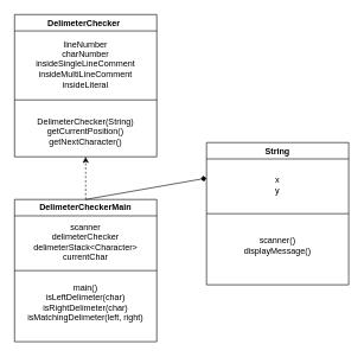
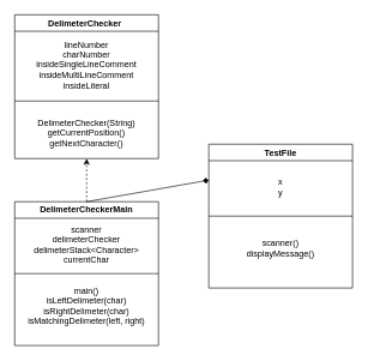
  <mxCell id="0" />
  <mxCell id="1" parent="0" />
  <mxCell id="2" value="DelimeterChecker&lt;span style=&quot;white-space: pre;&quot;&gt;&#09;&lt;/span&gt;" style="swimlane;whiteSpace=wrap;html=1;" vertex="1" parent="1"><mxGeometry x="20" y="20" width="200" height="200" as="geometry" /></mxCell>
  <mxCell id="3" value="lineNumber&lt;br&gt;charNumber&lt;br&gt;insideSingleLineComment&lt;br&gt;insideMultiLineComment&lt;br&gt;insideLiteral" style="text;html=1;strokeColor=none;fillColor=none;align=center;verticalAlign=middle;whiteSpace=wrap;rounded=0;" vertex="1" parent="2"><mxGeometry x="10" y="30" width="180" height="80" as="geometry" /></mxCell>
  <mxCell id="4" value="DelimeterChecker(String)&lt;br&gt;getCurrentPosition()&lt;br&gt;getNextCharacter()" style="text;html=1;strokeColor=none;fillColor=none;align=center;verticalAlign=middle;whiteSpace=wrap;rounded=0;" vertex="1" parent="2"><mxGeometry x="10" y="130" width="180" height="70" as="geometry" /></mxCell>
  <mxCell id="5" value="" style="endArrow=none;html=1;rounded=0;" edge="1" parent="1"><mxGeometry width="50" height="50" relative="1" as="geometry"><mxPoint x="20" y="140" as="sourcePoint" /><mxPoint x="220" y="140" as="targetPoint" /></mxGeometry></mxCell>
  <mxCell id="6" value="DelimeterCheckerMain" style="swimlane;whiteSpace=wrap;html=1;" vertex="1" parent="1"><mxGeometry x="20" y="280" width="200" height="200" as="geometry" /></mxCell>
  <mxCell id="7" value="scanner&lt;br&gt;delimeterChecker&lt;br&gt;delimeterStack&amp;lt;Character&amp;gt;&lt;br&gt;currentChar" style="text;html=1;strokeColor=none;fillColor=none;align=center;verticalAlign=middle;whiteSpace=wrap;rounded=0;" vertex="1" parent="6"><mxGeometry x="10" y="20" width="180" height="80" as="geometry" /></mxCell>
  <mxCell id="8" value="main()&lt;br&gt;isLeftDelimeter(char)&lt;br&gt;isRightDelimeter(char)&lt;br&gt;isMatchingDelimeter(left, right)" style="text;html=1;strokeColor=none;fillColor=none;align=center;verticalAlign=middle;whiteSpace=wrap;rounded=0;" vertex="1" parent="6"><mxGeometry x="10" y="110" width="180" height="70" as="geometry" /></mxCell>
  <mxCell id="9" value="" style="endArrow=classic;html=1;rounded=0;entryX=0.5;entryY=1;entryDx=0;entryDy=0;exitX=0.5;exitY=0;exitDx=0;exitDy=0;dashed=1;" edge="1" parent="1" source="6" target="2"><mxGeometry width="50" height="50" relative="1" as="geometry"><mxPoint x="90" y="300" as="sourcePoint" /><mxPoint x="140" y="250" as="targetPoint" /></mxGeometry></mxCell>
  <mxCell id="10" value="" style="endArrow=none;html=1;rounded=0;exitX=0;exitY=0.5;exitDx=0;exitDy=0;entryX=1;entryY=0.5;entryDx=0;entryDy=0;" edge="1" parent="1" source="6" target="6"><mxGeometry width="50" height="50" relative="1" as="geometry"><mxPoint x="90" y="290" as="sourcePoint" /><mxPoint x="140" y="240" as="targetPoint" /></mxGeometry></mxCell>
- <mxCell id="11" value="String" style="swimlane;whiteSpace=wrap;html=1;" vertex="1" parent="1"><mxGeometry x="290" y="200" width="200" height="200" as="geometry" /></mxCell>
+ <mxCell id="11" value="TestFile" style="swimlane;whiteSpace=wrap;html=1;" vertex="1" parent="1"><mxGeometry x="290" y="200" width="200" height="200" as="geometry" /></mxCell>
  <mxCell id="12" value="x&lt;br&gt;y" style="text;html=1;strokeColor=none;fillColor=none;align=center;verticalAlign=middle;whiteSpace=wrap;rounded=0;" vertex="1" parent="11"><mxGeometry x="10" y="20" width="180" height="80" as="geometry" /></mxCell>
  <mxCell id="13" value="scanner()&lt;br&gt;displayMessage()" style="text;html=1;strokeColor=none;fillColor=none;align=center;verticalAlign=middle;whiteSpace=wrap;rounded=0;" vertex="1" parent="11"><mxGeometry x="10" y="110" width="180" height="70" as="geometry" /></mxCell>
  <mxCell id="14" value="" style="endArrow=none;html=1;rounded=0;entryX=1;entryY=0.5;entryDx=0;entryDy=0;" edge="1" parent="1" target="11"><mxGeometry width="50" height="50" relative="1" as="geometry"><mxPoint x="290" y="300" as="sourcePoint" /><mxPoint x="140" y="240" as="targetPoint" /></mxGeometry></mxCell>
  <mxCell id="15" value="" style="endArrow=diamond;html=1;rounded=0;entryX=0;entryY=0.25;entryDx=0;entryDy=0;exitX=0.5;exitY=0;exitDx=0;exitDy=0;" edge="1" parent="1" source="6" target="11"><mxGeometry width="50" height="50" relative="1" as="geometry"><mxPoint x="90" y="290" as="sourcePoint" /><mxPoint x="140" y="240" as="targetPoint" /></mxGeometry></mxCell>
